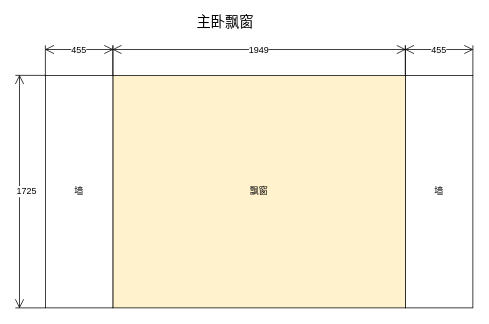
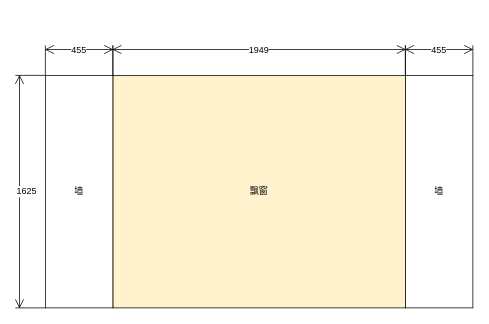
  <mxCell id="0" />
  <mxCell id="1" parent="0" />
  <mxCell id="2" value="飘窗" style="rounded=0;whiteSpace=wrap;html=1;fillColor=#fff2cc;" parent="1" vertex="1"><mxGeometry x="150" y="100" width="390" height="310" as="geometry" /></mxCell>
  <mxCell id="3" value="墙" style="rounded=0;whiteSpace=wrap;html=1;" parent="1" vertex="1"><mxGeometry x="60" y="100" width="90" height="310" as="geometry" /></mxCell>
  <mxCell id="4" value="墙" style="rounded=0;whiteSpace=wrap;html=1;" parent="1" vertex="1"><mxGeometry x="540" y="100" width="90" height="310" as="geometry" /></mxCell>
  <mxCell id="5" value="1949" style="shape=dimension;direction=west;whiteSpace=wrap;html=1;align=center;points=[];verticalAlign=top;spacingTop=-8;labelBackgroundColor=#ffffff" parent="1" vertex="1"><mxGeometry x="150" y="60" width="390" height="40" as="geometry" /></mxCell>
  <mxCell id="6" value="455" style="shape=dimension;direction=west;whiteSpace=wrap;html=1;align=center;points=[];verticalAlign=top;spacingTop=-8;labelBackgroundColor=#ffffff" parent="1" vertex="1"><mxGeometry x="60" y="60" width="90" height="40" as="geometry" /></mxCell>
  <mxCell id="7" value="455" style="shape=dimension;direction=west;whiteSpace=wrap;html=1;align=center;points=[];verticalAlign=top;spacingTop=-8;labelBackgroundColor=#ffffff" parent="1" vertex="1"><mxGeometry x="540" y="60" width="90" height="40" as="geometry" /></mxCell>
- <mxCell id="8" value="1725" style="shape=dimension;direction=south;whiteSpace=wrap;html=1;align=left;points=[];verticalAlign=middle;labelBackgroundColor=#ffffff" parent="1" vertex="1"><mxGeometry x="20" y="100" width="40" height="310" as="geometry" /></mxCell>
- <mxCell id="9" value="&lt;font style=&quot;font-size: 19px&quot;&gt;主卧飘窗&lt;/font&gt;" style="text;html=1;strokeColor=none;fillColor=none;align=center;verticalAlign=middle;whiteSpace=wrap;rounded=0;" parent="1" vertex="1"><mxGeometry x="240" y="20" width="120" height="20" as="geometry" /></mxCell>
+ <mxCell id="8" value="1625" style="shape=dimension;direction=south;whiteSpace=wrap;html=1;align=left;points=[];verticalAlign=middle;labelBackgroundColor=#ffffff" parent="1" vertex="1"><mxGeometry x="20" y="100" width="40" height="310" as="geometry" /></mxCell>
